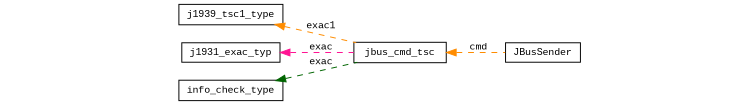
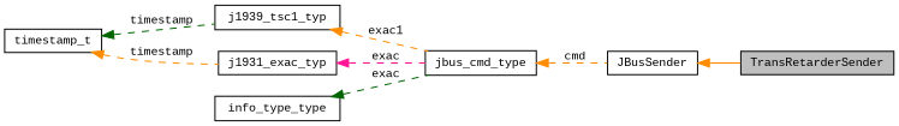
  digraph {
    fontname="Liberation Mono"
    rankdir=LR
    node [color=black fillcolor=white fontname="Liberation Mono" fontsize=10 shape=record style=filled]
    edge [color=darkorange dir=back fontname="Liberation Mono" fontsize=10 labelfontname=Helvetica labelfontsize=10 style=dashed]
+   n1 [fillcolor=grey75 fontcolor=black height=0.2 label=TransRetarderSender width=0.4]
    n2 [height=0.2 label=JBusSender width=0.4]
-   n3 [height=0.2 label=jbus_cmd_tsc width=0.4]
-   n4 [height=0.2 label=j1939_tsc1_type width=0.4]
+   n3 [height=0.2 label=jbus_cmd_type width=0.4]
+   n4 [height=0.2 label=j1939_tsc1_typ width=0.4]
+   n5 [height=0.2 label=timestamp_t width=0.4]
    n6 [height=0.2 label=j1931_exac_typ width=0.4]
-   n7 [height=0.2 label=info_check_type width=0.4]
+   n7 [height=0.2 label=info_type_type width=0.4]
+   n2 -> n1 [style=solid]
    n3 -> n2 [label=" cmd"]
    n4 -> n3 [label=" exac1"]
+   n5 -> n4 [color=darkgreen label=" timestamp"]
+   n5 -> n6 [label=" timestamp"]
    n6 -> n3 [color=deeppink label=" exac"]
    n7 -> n3 [color=darkgreen label=" exac"]
  }
